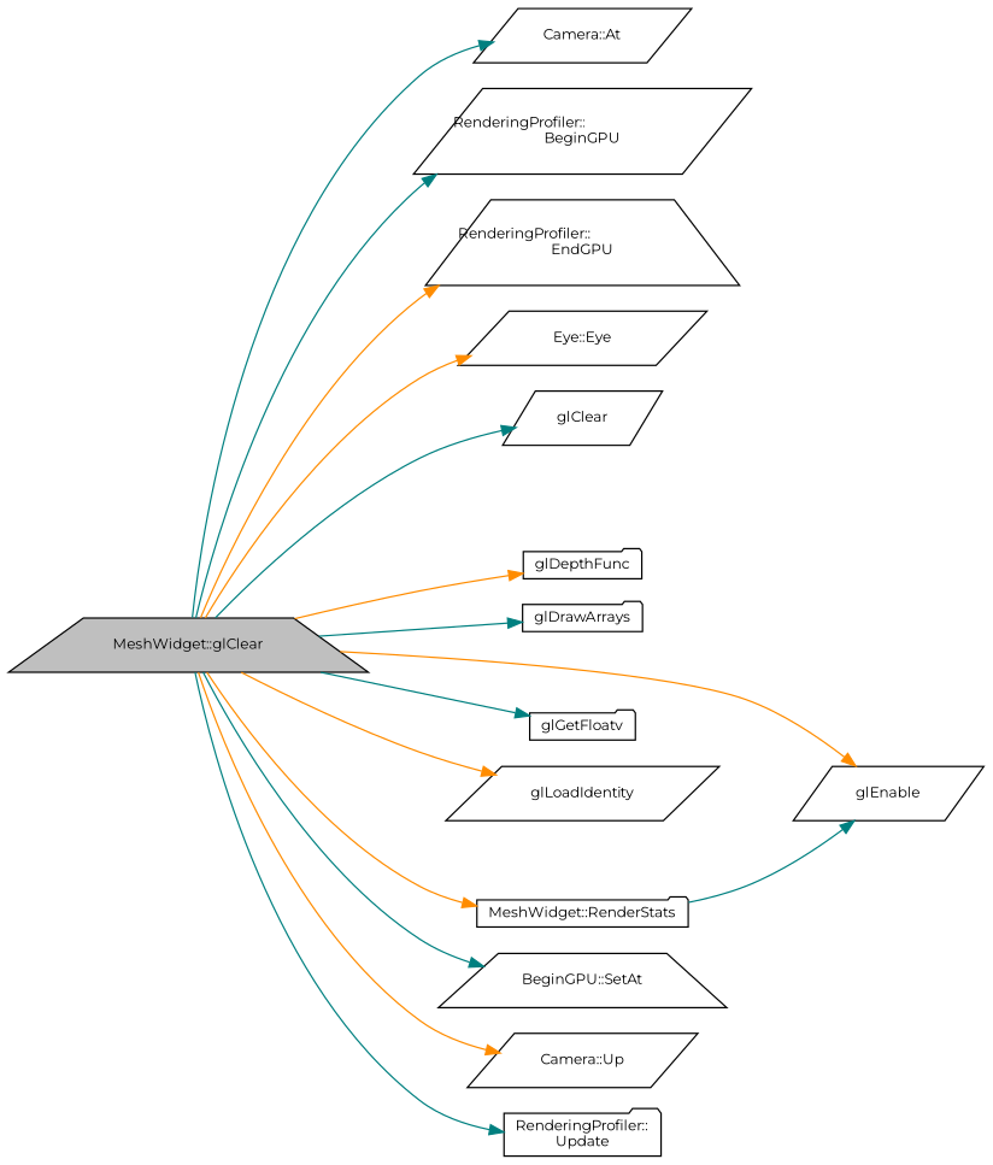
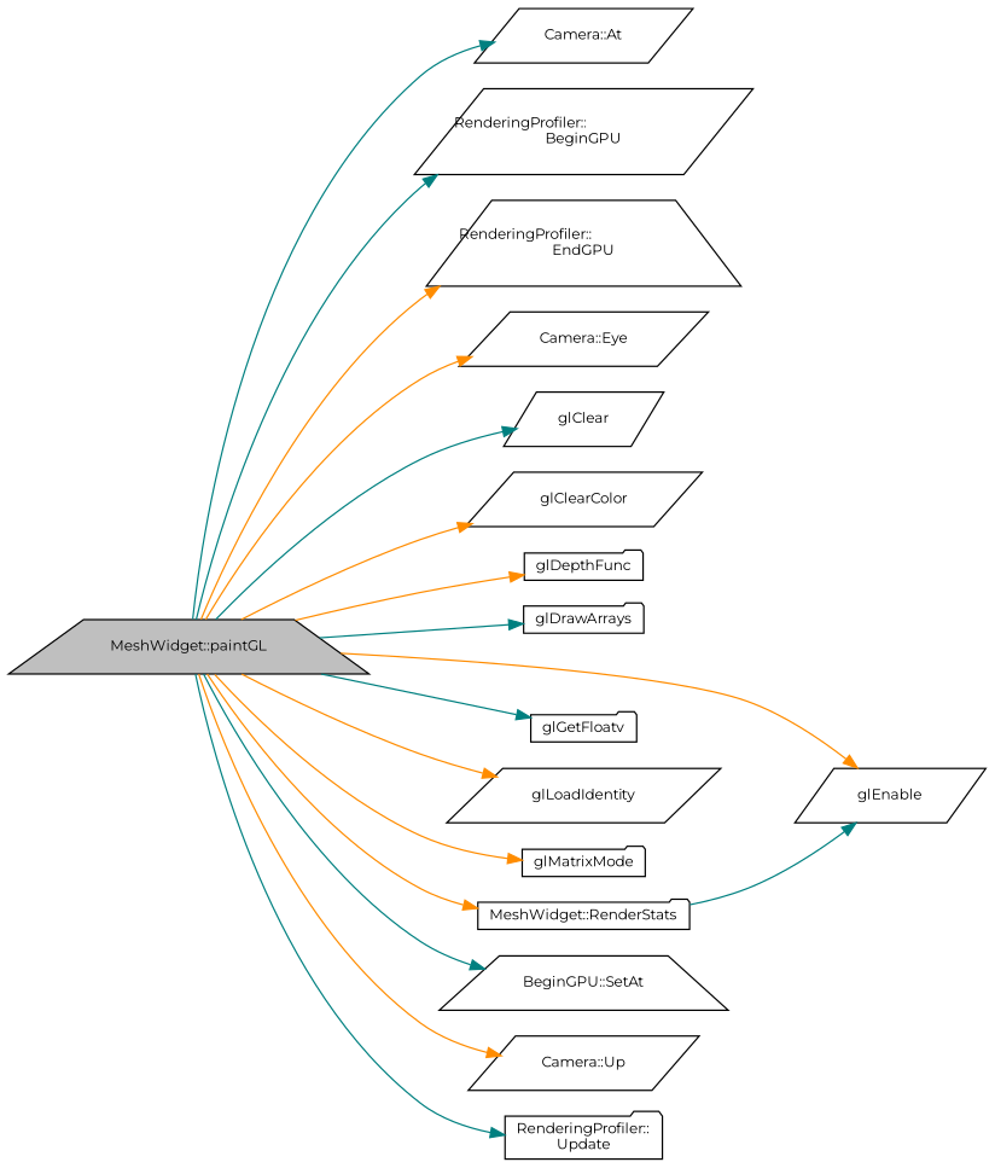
  digraph {
    fontname=Montserrat
    rankdir=LR
    node [color=black fillcolor=white fontname=Montserrat fontsize=10 shape=parallelogram style=filled]
    edge [color=darkorange fontname=Montserrat fontsize=10 labelfontname=Helvetica labelfontsize=10 style=solid]
-   n1 [fillcolor=grey75 fontcolor=black height=0.2 label="MeshWidget::glClear" shape=trapezium width=0.4]
+   n1 [fillcolor=grey75 fontcolor=black height=0.2 label="MeshWidget::paintGL" shape=trapezium width=0.4]
    n2 [height=0.2 label="Camera::At" width=0.4]
    n3 [height=0.2 label="RenderingProfiler::\lBeginGPU" width=0.4]
    n4 [height=0.2 label="RenderingProfiler::\lEndGPU" shape=trapezium width=0.4]
-   n5 [height=0.2 label="Eye::Eye" width=0.4]
+   n5 [height=0.2 label="Camera::Eye" width=0.4]
    n6 [height=0.2 label=glClear width=0.4]
+   n7 [height=0.2 label=glClearColor width=0.4]
    n8 [height=0.2 label=glDepthFunc shape=folder width=0.4]
    n9 [height=0.2 label=glDrawArrays shape=folder width=0.4]
    n10 [height=0.2 label=glEnable width=0.4]
    n11 [height=0.2 label=glGetFloatv shape=folder width=0.4]
    n12 [height=0.2 label=glLoadIdentity width=0.4]
+   n13 [height=0.2 label=glMatrixMode shape=folder width=0.4]
    n14 [height=0.2 label="MeshWidget::RenderStats" shape=folder width=0.4]
    n15 [height=0.2 label="BeginGPU::SetAt" shape=trapezium width=0.4]
    n16 [height=0.2 label="Camera::Up" width=0.4]
    n17 [height=0.2 label="RenderingProfiler::\lUpdate" shape=folder width=0.4]
    n1 -> n2 [color=teal]
    n1 -> n3 [color=teal]
    n1 -> n4
    n1 -> n5
    n1 -> n6 [color=teal]
+   n1 -> n7
    n1 -> n8
    n1 -> n9 [color=teal]
    n1 -> n10
    n1 -> n11 [color=teal]
    n1 -> n12
+   n1 -> n13
    n1 -> n14
    n1 -> n15 [color=teal]
    n1 -> n16
    n1 -> n17 [color=teal]
    n14 -> n10 [color=teal]
  }
